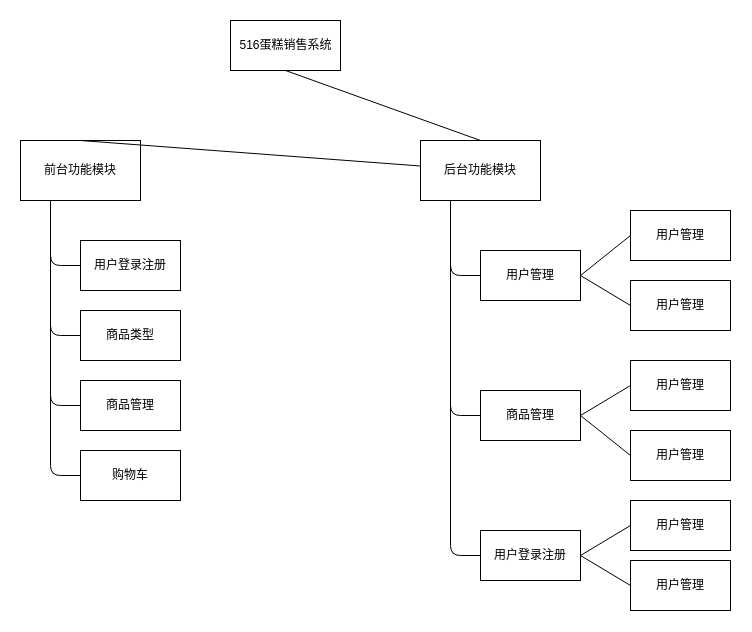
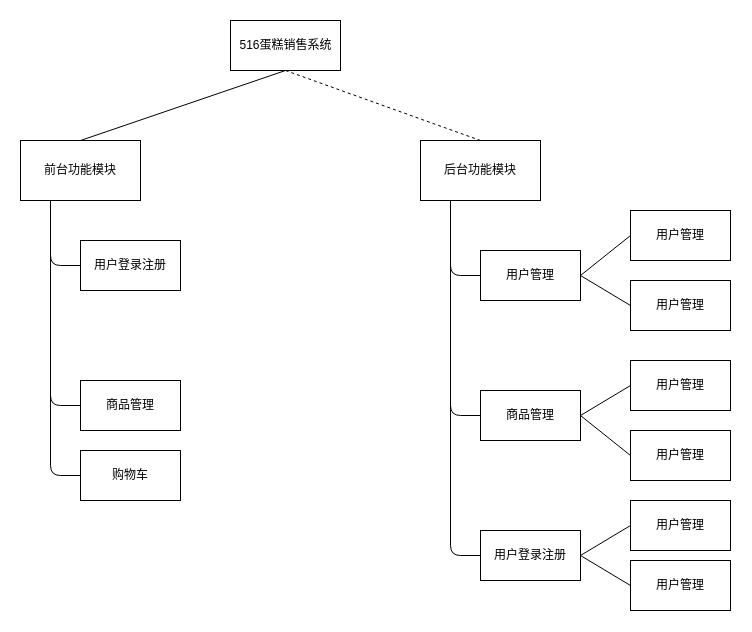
  <mxCell id="0" />
  <mxCell id="1" parent="0" />
  <mxCell id="2" value="516蛋糕销售系统" style="html=1;" parent="1" vertex="1"><mxGeometry x="230" y="20" width="110" height="50" as="geometry" /></mxCell>
  <mxCell id="3" value="前台功能模块" style="whiteSpace=wrap;html=1;" parent="1" vertex="1"><mxGeometry x="20" y="140" width="120" height="60" as="geometry" /></mxCell>
- <mxCell id="4" value="" style="endArrow=none;html=1;exitX=0.5;exitY=0;exitDx=0;exitDy=0;" parent="1" source="3" target="5" edge="1"><mxGeometry width="50" height="50" relative="1" as="geometry"><mxPoint x="60" y="80" as="sourcePoint" /><mxPoint x="110" y="30" as="targetPoint" /></mxGeometry></mxCell>
+ <mxCell id="4" value="" style="endArrow=none;html=1;entryX=0.5;entryY=1;entryDx=0;entryDy=0;exitX=0.5;exitY=0;exitDx=0;exitDy=0;" parent="1" source="3" target="2" edge="1"><mxGeometry width="50" height="50" relative="1" as="geometry"><mxPoint x="60" y="80" as="sourcePoint" /><mxPoint x="110" y="30" as="targetPoint" /></mxGeometry></mxCell>
  <mxCell id="5" value="后台功能模块" style="whiteSpace=wrap;html=1;" parent="1" vertex="1"><mxGeometry x="420" y="140" width="120" height="60" as="geometry" /></mxCell>
- <mxCell id="6" value="" style="endArrow=none;html=1;entryX=0.5;entryY=1;entryDx=0;entryDy=0;exitX=0.5;exitY=0;exitDx=0;exitDy=0;" parent="1" source="5" target="2" edge="1"><mxGeometry width="50" height="50" relative="1" as="geometry"><mxPoint x="90" y="150" as="sourcePoint" /><mxPoint x="295" y="80" as="targetPoint" /></mxGeometry></mxCell>
+ <mxCell id="6" value="" style="endArrow=none;html=1;entryX=0.5;entryY=1;entryDx=0;entryDy=0;exitX=0.5;exitY=0;exitDx=0;exitDy=0;dashed=1;" parent="1" source="5" target="2" edge="1"><mxGeometry width="50" height="50" relative="1" as="geometry"><mxPoint x="90" y="150" as="sourcePoint" /><mxPoint x="295" y="80" as="targetPoint" /></mxGeometry></mxCell>
  <mxCell id="7" value="" style="endArrow=none;html=1;entryX=0.25;entryY=1;entryDx=0;entryDy=0;exitX=0;exitY=0.5;exitDx=0;exitDy=0;rounded=1;edgeStyle=orthogonalEdgeStyle;" parent="1" source="8" target="3" edge="1"><mxGeometry width="50" height="50" relative="1" as="geometry"><mxPoint x="50" y="440" as="sourcePoint" /><mxPoint x="55" y="90" as="targetPoint" /></mxGeometry></mxCell>
  <mxCell id="8" value="用户登录注册" style="whiteSpace=wrap;html=1;" parent="1" vertex="1"><mxGeometry x="80" y="240" width="100" height="50" as="geometry" /></mxCell>
- <mxCell id="9" value="商品类型" style="whiteSpace=wrap;html=1;" parent="1" vertex="1"><mxGeometry x="80" y="310" width="100" height="50" as="geometry" /></mxCell>
- <mxCell id="10" value="" style="endArrow=none;html=1;entryX=0.25;entryY=1;entryDx=0;entryDy=0;exitX=0;exitY=0.5;exitDx=0;exitDy=0;rounded=1;edgeStyle=orthogonalEdgeStyle;" parent="1" source="9" target="3" edge="1"><mxGeometry width="50" height="50" relative="1" as="geometry"><mxPoint x="90" y="275" as="sourcePoint" /><mxPoint x="60" y="210" as="targetPoint" /></mxGeometry></mxCell>
  <mxCell id="11" value="商品管理" style="whiteSpace=wrap;html=1;" parent="1" vertex="1"><mxGeometry x="80" y="380" width="100" height="50" as="geometry" /></mxCell>
  <mxCell id="12" value="" style="endArrow=none;html=1;entryX=0.25;entryY=1;entryDx=0;entryDy=0;exitX=0;exitY=0.5;exitDx=0;exitDy=0;rounded=1;edgeStyle=orthogonalEdgeStyle;" parent="1" source="11" target="3" edge="1"><mxGeometry width="50" height="50" relative="1" as="geometry"><mxPoint x="90" y="345" as="sourcePoint" /><mxPoint x="60" y="210" as="targetPoint" /><Array as="points"><mxPoint x="50" y="405" /></Array></mxGeometry></mxCell>
  <mxCell id="13" value="购物车" style="whiteSpace=wrap;html=1;" parent="1" vertex="1"><mxGeometry x="80" y="450" width="100" height="50" as="geometry" /></mxCell>
  <mxCell id="14" value="" style="endArrow=none;html=1;rounded=1;edgeStyle=orthogonalEdgeStyle;entryX=0.25;entryY=1;entryDx=0;entryDy=0;" parent="1" target="3" edge="1"><mxGeometry width="50" height="50" relative="1" as="geometry"><mxPoint x="80" y="475" as="sourcePoint" /><mxPoint x="60" y="220" as="targetPoint" /><Array as="points"><mxPoint x="50" y="475" /></Array></mxGeometry></mxCell>
  <mxCell id="15" value="用户管理" style="whiteSpace=wrap;html=1;" parent="1" vertex="1"><mxGeometry x="480" y="250" width="100" height="50" as="geometry" /></mxCell>
  <mxCell id="16" value="用户管理" style="whiteSpace=wrap;html=1;" parent="1" vertex="1"><mxGeometry x="630" y="210" width="100" height="50" as="geometry" /></mxCell>
  <mxCell id="17" value="用户登录注册" style="whiteSpace=wrap;html=1;" parent="1" vertex="1"><mxGeometry x="480" y="530" width="100" height="50" as="geometry" /></mxCell>
  <mxCell id="18" value="商品管理" style="whiteSpace=wrap;html=1;" parent="1" vertex="1"><mxGeometry x="480" y="390" width="100" height="50" as="geometry" /></mxCell>
  <mxCell id="19" value="用户管理" style="whiteSpace=wrap;html=1;" vertex="1" parent="1"><mxGeometry x="630" y="280" width="100" height="50" as="geometry" /></mxCell>
  <mxCell id="20" value="用户管理" style="whiteSpace=wrap;html=1;" vertex="1" parent="1"><mxGeometry x="630" y="430" width="100" height="50" as="geometry" /></mxCell>
  <mxCell id="21" value="用户管理" style="whiteSpace=wrap;html=1;" vertex="1" parent="1"><mxGeometry x="630" y="360" width="100" height="50" as="geometry" /></mxCell>
  <mxCell id="22" value="用户管理" style="whiteSpace=wrap;html=1;" vertex="1" parent="1"><mxGeometry x="630" y="560" width="100" height="50" as="geometry" /></mxCell>
  <mxCell id="23" value="用户管理" style="whiteSpace=wrap;html=1;" vertex="1" parent="1"><mxGeometry x="630" y="500" width="100" height="50" as="geometry" /></mxCell>
  <mxCell id="24" value="" style="endArrow=none;html=1;entryX=1;entryY=0.5;entryDx=0;entryDy=0;exitX=0;exitY=0.5;exitDx=0;exitDy=0;" edge="1" parent="1" source="16" target="15"><mxGeometry width="50" height="50" relative="1" as="geometry"><mxPoint x="490" y="150" as="sourcePoint" /><mxPoint x="295" y="80" as="targetPoint" /></mxGeometry></mxCell>
  <mxCell id="25" value="" style="endArrow=none;html=1;entryX=1;entryY=0.5;entryDx=0;entryDy=0;exitX=0;exitY=0.5;exitDx=0;exitDy=0;" edge="1" parent="1" source="19" target="15"><mxGeometry width="50" height="50" relative="1" as="geometry"><mxPoint x="500" y="160" as="sourcePoint" /><mxPoint x="305" y="90" as="targetPoint" /></mxGeometry></mxCell>
  <mxCell id="26" value="" style="endArrow=none;html=1;entryX=1;entryY=0.5;entryDx=0;entryDy=0;exitX=0;exitY=0.5;exitDx=0;exitDy=0;" edge="1" parent="1" source="21" target="18"><mxGeometry width="50" height="50" relative="1" as="geometry"><mxPoint x="510" y="170" as="sourcePoint" /><mxPoint x="315" y="100" as="targetPoint" /></mxGeometry></mxCell>
  <mxCell id="27" value="" style="endArrow=none;html=1;entryX=1;entryY=0.5;entryDx=0;entryDy=0;exitX=0;exitY=0.5;exitDx=0;exitDy=0;" edge="1" parent="1" source="20" target="18"><mxGeometry width="50" height="50" relative="1" as="geometry"><mxPoint x="520" y="180" as="sourcePoint" /><mxPoint x="325" y="110" as="targetPoint" /></mxGeometry></mxCell>
  <mxCell id="28" value="" style="endArrow=none;html=1;entryX=1;entryY=0.5;entryDx=0;entryDy=0;exitX=0;exitY=0.5;exitDx=0;exitDy=0;" edge="1" parent="1" source="23" target="17"><mxGeometry width="50" height="50" relative="1" as="geometry"><mxPoint x="530" y="190" as="sourcePoint" /><mxPoint x="335" y="120" as="targetPoint" /></mxGeometry></mxCell>
  <mxCell id="29" value="" style="endArrow=none;html=1;entryX=1;entryY=0.5;entryDx=0;entryDy=0;exitX=0;exitY=0.5;exitDx=0;exitDy=0;" edge="1" parent="1" source="22" target="17"><mxGeometry width="50" height="50" relative="1" as="geometry"><mxPoint x="540" y="200" as="sourcePoint" /><mxPoint x="345" y="130" as="targetPoint" /></mxGeometry></mxCell>
  <mxCell id="30" value="" style="endArrow=none;html=1;entryX=0.25;entryY=1;entryDx=0;entryDy=0;exitX=0;exitY=0.5;exitDx=0;exitDy=0;rounded=1;edgeStyle=orthogonalEdgeStyle;" edge="1" parent="1" source="15" target="5"><mxGeometry width="50" height="50" relative="1" as="geometry"><mxPoint x="90" y="275" as="sourcePoint" /><mxPoint x="60" y="210" as="targetPoint" /></mxGeometry></mxCell>
  <mxCell id="31" value="" style="endArrow=none;html=1;entryX=0.25;entryY=1;entryDx=0;entryDy=0;exitX=0;exitY=0.5;exitDx=0;exitDy=0;rounded=1;edgeStyle=orthogonalEdgeStyle;" edge="1" parent="1" source="18" target="5"><mxGeometry width="50" height="50" relative="1" as="geometry"><mxPoint x="490" y="285" as="sourcePoint" /><mxPoint x="460" y="210" as="targetPoint" /></mxGeometry></mxCell>
  <mxCell id="32" value="" style="endArrow=none;html=1;entryX=0.25;entryY=1;entryDx=0;entryDy=0;exitX=0;exitY=0.5;exitDx=0;exitDy=0;rounded=1;edgeStyle=orthogonalEdgeStyle;" edge="1" parent="1" source="17" target="5"><mxGeometry width="50" height="50" relative="1" as="geometry"><mxPoint x="500" y="295" as="sourcePoint" /><mxPoint x="470" y="220" as="targetPoint" /></mxGeometry></mxCell>
